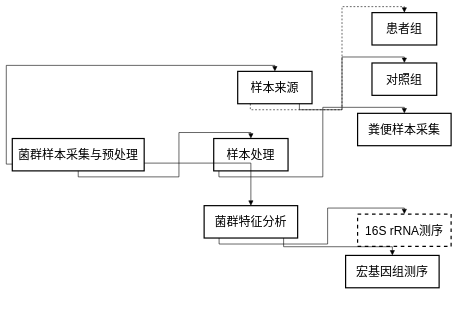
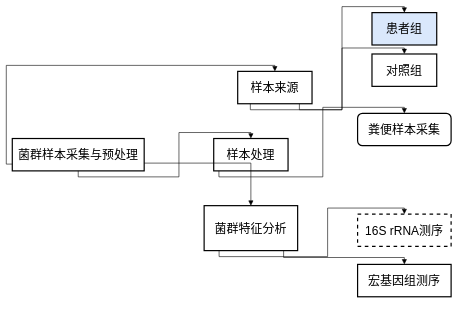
  <mxCell id="0" />
  <mxCell id="1" parent="0" />
  <mxCell id="2" value="菌群样本采集与预处理" style="whiteSpace=wrap;strokeWidth=2;fontSize=20;" vertex="1" parent="1"><mxGeometry y="230" width="220" height="54" as="geometry" x="20" /></mxCell>
  <mxCell id="3" value="样本来源" style="whiteSpace=wrap;strokeWidth=2;fontSize=20;" vertex="1" parent="1"><mxGeometry x="396" y="118" width="124" height="54" as="geometry" /></mxCell>
  <mxCell id="4" value="样本处理" style="whiteSpace=wrap;strokeWidth=2;fontSize=20;" vertex="1" parent="1"><mxGeometry x="356" y="230" width="124" height="54" as="geometry" /></mxCell>
- <mxCell id="5" value="菌群特征分析" style="whiteSpace=wrap;strokeWidth=2;fontSize=20;" vertex="1" parent="1"><mxGeometry x="340" y="342" width="156" height="54" as="geometry" /></mxCell>
- <mxCell id="6" value="患者组" style="whiteSpace=wrap;strokeWidth=2;fontSize=20;" vertex="1" parent="1"><mxGeometry x="620" width="108" height="54" as="geometry" y="20" /></mxCell>
- <mxCell id="7" value="对照组" style="whiteSpace=wrap;strokeWidth=2;fontSize=20;" vertex="1" parent="1"><mxGeometry x="620" y="104" width="108" height="54" as="geometry" /></mxCell>
- <mxCell id="8" value="粪便样本采集" style="whiteSpace=wrap;strokeWidth=2;fontSize=20;" vertex="1" parent="1"><mxGeometry x="596" y="188" width="156" height="54" as="geometry" /></mxCell>
+ <mxCell id="5" value="菌群特征分析" style="whiteSpace=wrap;strokeWidth=2;fontSize=20;" vertex="1" parent="1"><mxGeometry x="340" y="342" width="156" height="75" as="geometry" /></mxCell>
+ <mxCell id="6" value="患者组" style="whiteSpace=wrap;strokeWidth=2;fontSize=20;fillColor=#dae8fc;" vertex="1" parent="1"><mxGeometry x="620" width="108" height="54" as="geometry" y="20" /></mxCell>
+ <mxCell id="7" value="对照组" style="whiteSpace=wrap;strokeWidth=2;fontSize=20;" vertex="1" parent="1"><mxGeometry x="620" y="89" width="108" height="54" as="geometry" /></mxCell>
+ <mxCell id="8" value="粪便样本采集" style="whiteSpace=wrap;strokeWidth=2;fontSize=20;rounded=1;" vertex="1" parent="1"><mxGeometry x="596" y="188" width="156" height="54" as="geometry" /></mxCell>
  <mxCell id="9" value="16S rRNA测序" style="whiteSpace=wrap;strokeWidth=2;fontSize=20;dashed=1;" vertex="1" parent="1"><mxGeometry x="596" y="356" width="156" height="54" as="geometry" /></mxCell>
- <mxCell id="10" value="宏基因组测序" style="whiteSpace=wrap;strokeWidth=2;fontSize=20;" vertex="1" parent="1"><mxGeometry x="576" y="425" width="156" height="54" as="geometry" /></mxCell>
+ <mxCell id="10" value="宏基因组测序" style="whiteSpace=wrap;strokeWidth=2;fontSize=20;" vertex="1" parent="1"><mxGeometry x="596" y="440" width="156" height="54" as="geometry" /></mxCell>
  <mxCell id="11" value="" style="startArrow=none;endArrow=block;exitX=0;exitY=0.79;entryX=0.5;entryY=0;rounded=0;orthogonal=1;edgeStyle=orthogonalEdgeStyle;strokeWidth=1;fontSize=20;" edge="1" parent="1" source="2" target="3"><mxGeometry relative="1" as="geometry" /></mxCell>
  <mxCell id="12" value="" style="startArrow=none;endArrow=block;exitX=0.5;exitY=1;entryX=0.5;entryY=0;rounded=0;orthogonal=1;edgeStyle=orthogonalEdgeStyle;strokeWidth=1;fontSize=20;" edge="1" parent="1" source="2" target="4"><mxGeometry relative="1" as="geometry" /></mxCell>
  <mxCell id="13" value="" style="startArrow=none;endArrow=block;exitX=1;exitY=0.76;entryX=0.5;entryY=0;rounded=0;orthogonal=1;edgeStyle=orthogonalEdgeStyle;strokeWidth=1;fontSize=20;" edge="1" parent="1" source="2" target="5"><mxGeometry relative="1" as="geometry" /></mxCell>
- <mxCell id="14" value="" style="startArrow=none;endArrow=block;exitX=0.17;exitY=1;entryX=0.5;entryY=0;rounded=0;orthogonal=1;edgeStyle=orthogonalEdgeStyle;strokeWidth=1;fontSize=20;dashed=1;" edge="1" parent="1" source="3" target="6"><mxGeometry relative="1" as="geometry" /></mxCell>
+ <mxCell id="14" value="" style="startArrow=none;endArrow=block;exitX=0.17;exitY=1;entryX=0.5;entryY=0;rounded=0;orthogonal=1;edgeStyle=orthogonalEdgeStyle;strokeWidth=1;fontSize=20;" edge="1" parent="1" source="3" target="6"><mxGeometry relative="1" as="geometry" /></mxCell>
  <mxCell id="15" value="" style="startArrow=none;endArrow=block;exitX=0.83;exitY=1;entryX=0.5;entryY=0;rounded=0;orthogonal=1;edgeStyle=orthogonalEdgeStyle;strokeWidth=1;fontSize=20;" edge="1" parent="1" source="3" target="7"><mxGeometry relative="1" as="geometry" /></mxCell>
  <mxCell id="16" value="" style="startArrow=none;endArrow=block;exitX=0.07;exitY=1;entryX=0.5;entryY=0;rounded=0;orthogonal=1;edgeStyle=orthogonalEdgeStyle;strokeWidth=1;fontSize=20;" edge="1" parent="1" source="4" target="8"><mxGeometry relative="1" as="geometry" /></mxCell>
  <mxCell id="17" value="" style="startArrow=none;endArrow=block;exitX=0.16;exitY=1;entryX=0.5;entryY=0;rounded=0;orthogonal=1;edgeStyle=orthogonalEdgeStyle;strokeWidth=1;fontSize=20;" edge="1" parent="1" source="5" target="9"><mxGeometry relative="1" as="geometry" /></mxCell>
  <mxCell id="18" value="" style="startArrow=none;endArrow=block;exitX=0.85;exitY=1;entryX=0.5;entryY=0;rounded=0;orthogonal=1;edgeStyle=orthogonalEdgeStyle;strokeWidth=1;fontSize=20;" edge="1" parent="1" source="5" target="10"><mxGeometry relative="1" as="geometry" /></mxCell>
